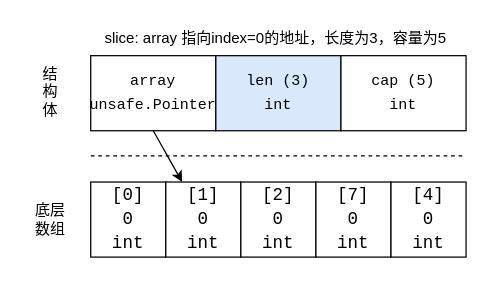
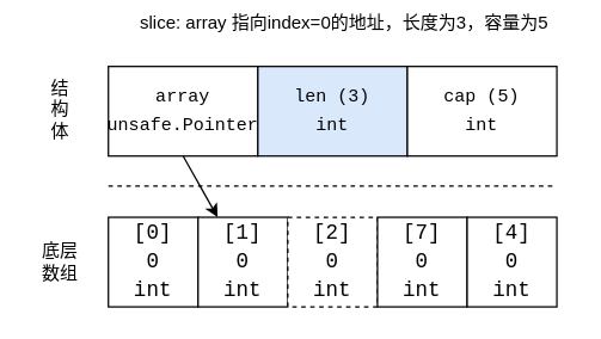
  <mxCell id="0" />
  <mxCell id="1" parent="0" />
  <mxCell id="2" value="&lt;div style=&quot;font-family: &amp;#34;consolas&amp;#34; , &amp;#34;courier new&amp;#34; , monospace ; line-height: 19px&quot;&gt;&lt;font style=&quot;font-size: 12px&quot;&gt;array unsafe.Pointer&lt;/font&gt;&lt;/div&gt;" style="rounded=0;whiteSpace=wrap;html=1;" vertex="1" parent="1"><mxGeometry x="72" y="44" width="100" height="60" as="geometry" /></mxCell>
  <mxCell id="3" value="&lt;div style=&quot;font-family: &amp;#34;consolas&amp;#34; , &amp;#34;courier new&amp;#34; , monospace ; line-height: 19px&quot;&gt;&lt;div style=&quot;font-family: &amp;#34;consolas&amp;#34; , &amp;#34;courier new&amp;#34; , monospace ; line-height: 19px&quot;&gt;len (3)&lt;/div&gt;&lt;div style=&quot;font-family: &amp;#34;consolas&amp;#34; , &amp;#34;courier new&amp;#34; , monospace ; line-height: 19px&quot;&gt;int&lt;/div&gt;&lt;/div&gt;" style="rounded=0;whiteSpace=wrap;html=1;fillColor=#dae8fc;" vertex="1" parent="1"><mxGeometry x="172" y="44" width="100" height="60" as="geometry" /></mxCell>
  <mxCell id="4" value="&lt;div style=&quot;font-family: &amp;#34;consolas&amp;#34; , &amp;#34;courier new&amp;#34; , monospace ; line-height: 19px&quot;&gt;&lt;div style=&quot;font-family: &amp;#34;consolas&amp;#34; , &amp;#34;courier new&amp;#34; , monospace ; line-height: 19px&quot;&gt;cap (5)&lt;/div&gt;&lt;div style=&quot;font-family: &amp;#34;consolas&amp;#34; , &amp;#34;courier new&amp;#34; , monospace ; line-height: 19px&quot;&gt;&lt;span&gt;int&lt;/span&gt;&lt;/div&gt;&lt;/div&gt;" style="rounded=0;whiteSpace=wrap;html=1;" vertex="1" parent="1"><mxGeometry x="272" y="44" width="100" height="60" as="geometry" /></mxCell>
  <mxCell id="5" value="&lt;div style=&quot;font-family: &amp;#34;consolas&amp;#34; , &amp;#34;courier new&amp;#34; , monospace ; font-size: 14px ; line-height: 19px&quot;&gt;[0]&lt;/div&gt;&lt;div style=&quot;font-family: &amp;#34;consolas&amp;#34; , &amp;#34;courier new&amp;#34; , monospace ; font-size: 14px ; line-height: 19px&quot;&gt;0&lt;/div&gt;&lt;div style=&quot;font-family: &amp;#34;consolas&amp;#34; , &amp;#34;courier new&amp;#34; , monospace ; font-size: 14px ; line-height: 19px&quot;&gt;int&lt;/div&gt;" style="rounded=0;whiteSpace=wrap;html=1;" vertex="1" parent="1"><mxGeometry x="72" y="145" width="60" height="60" as="geometry" /></mxCell>
  <mxCell id="6" value="&lt;div style=&quot;font-family: &amp;#34;consolas&amp;#34; , &amp;#34;courier new&amp;#34; , monospace ; font-size: 14px ; line-height: 19px&quot;&gt;[1]&lt;/div&gt;&lt;div style=&quot;font-family: &amp;#34;consolas&amp;#34; , &amp;#34;courier new&amp;#34; , monospace ; font-size: 14px ; line-height: 19px&quot;&gt;0&lt;/div&gt;&lt;div style=&quot;font-family: &amp;#34;consolas&amp;#34; , &amp;#34;courier new&amp;#34; , monospace ; font-size: 14px ; line-height: 19px&quot;&gt;int&lt;/div&gt;" style="rounded=0;whiteSpace=wrap;html=1;" vertex="1" parent="1"><mxGeometry x="132" y="145" width="60" height="60" as="geometry" /></mxCell>
- <mxCell id="7" value="&lt;div style=&quot;font-family: &amp;#34;consolas&amp;#34; , &amp;#34;courier new&amp;#34; , monospace ; font-size: 14px ; line-height: 19px&quot;&gt;[2]&lt;/div&gt;&lt;div style=&quot;font-family: &amp;#34;consolas&amp;#34; , &amp;#34;courier new&amp;#34; , monospace ; font-size: 14px ; line-height: 19px&quot;&gt;0&lt;/div&gt;&lt;div style=&quot;font-family: &amp;#34;consolas&amp;#34; , &amp;#34;courier new&amp;#34; , monospace ; font-size: 14px ; line-height: 19px&quot;&gt;int&lt;/div&gt;" style="rounded=0;whiteSpace=wrap;html=1;" vertex="1" parent="1"><mxGeometry x="192" y="145" width="60" height="60" as="geometry" /></mxCell>
+ <mxCell id="7" value="&lt;div style=&quot;font-family: &amp;#34;consolas&amp;#34; , &amp;#34;courier new&amp;#34; , monospace ; font-size: 14px ; line-height: 19px&quot;&gt;[2]&lt;/div&gt;&lt;div style=&quot;font-family: &amp;#34;consolas&amp;#34; , &amp;#34;courier new&amp;#34; , monospace ; font-size: 14px ; line-height: 19px&quot;&gt;0&lt;/div&gt;&lt;div style=&quot;font-family: &amp;#34;consolas&amp;#34; , &amp;#34;courier new&amp;#34; , monospace ; font-size: 14px ; line-height: 19px&quot;&gt;int&lt;/div&gt;" style="rounded=0;whiteSpace=wrap;html=1;dashed=1;" vertex="1" parent="1"><mxGeometry x="192" y="145" width="60" height="60" as="geometry" /></mxCell>
  <mxCell id="8" value="&lt;div style=&quot;font-family: &amp;#34;consolas&amp;#34; , &amp;#34;courier new&amp;#34; , monospace ; font-size: 14px ; line-height: 19px&quot;&gt;[7]&lt;/div&gt;&lt;div style=&quot;font-family: &amp;#34;consolas&amp;#34; , &amp;#34;courier new&amp;#34; , monospace ; font-size: 14px ; line-height: 19px&quot;&gt;0&lt;/div&gt;&lt;div style=&quot;font-family: &amp;#34;consolas&amp;#34; , &amp;#34;courier new&amp;#34; , monospace ; font-size: 14px ; line-height: 19px&quot;&gt;int&lt;/div&gt;" style="rounded=0;whiteSpace=wrap;html=1;" vertex="1" parent="1"><mxGeometry x="252" y="145" width="60" height="60" as="geometry" /></mxCell>
  <mxCell id="9" value="&lt;div style=&quot;font-family: &amp;#34;consolas&amp;#34; , &amp;#34;courier new&amp;#34; , monospace ; font-size: 14px ; line-height: 19px&quot;&gt;[4]&lt;/div&gt;&lt;div style=&quot;font-family: &amp;#34;consolas&amp;#34; , &amp;#34;courier new&amp;#34; , monospace ; font-size: 14px ; line-height: 19px&quot;&gt;0&lt;/div&gt;&lt;div style=&quot;font-family: &amp;#34;consolas&amp;#34; , &amp;#34;courier new&amp;#34; , monospace ; font-size: 14px ; line-height: 19px&quot;&gt;int&lt;/div&gt;" style="rounded=0;whiteSpace=wrap;html=1;" vertex="1" parent="1"><mxGeometry x="312" y="145" width="60" height="60" as="geometry" /></mxCell>
  <mxCell id="10" value="" style="endArrow=none;dashed=1;html=1;" edge="1" parent="1"><mxGeometry width="50" height="50" relative="1" as="geometry"><mxPoint x="72" y="124" as="sourcePoint" /><mxPoint x="372" y="124" as="targetPoint" /></mxGeometry></mxCell>
- <mxCell id="11" value="slice: array 指向index=0的地址，长度为3，容量为5" style="text;html=1;strokeColor=none;fillColor=none;align=center;verticalAlign=middle;whiteSpace=wrap;rounded=0;" vertex="1" parent="1"><mxGeometry x="60" y="20" width="320" height="20" as="geometry" /></mxCell>
+ <mxCell id="11" value="slice: array 指向index=0的地址，长度为3，容量为5" style="text;html=1;strokeColor=none;fillColor=none;align=center;verticalAlign=middle;whiteSpace=wrap;rounded=0;" vertex="1" parent="1"><mxGeometry x="70" y="5" width="320" height="20" as="geometry" /></mxCell>
  <mxCell id="12" value="" style="endArrow=classic;html=1;exitX=0.5;exitY=1;exitDx=0;exitDy=0;" edge="1" parent="1" source="2" target="6"><mxGeometry width="50" height="50" relative="1" as="geometry"><mxPoint x="512" y="283" as="sourcePoint" /><mxPoint x="102" y="143" as="targetPoint" /></mxGeometry></mxCell>
  <mxCell id="13" value="结&lt;br&gt;构&lt;br&gt;体" style="text;html=1;strokeColor=none;fillColor=none;align=center;verticalAlign=middle;whiteSpace=wrap;rounded=0;" vertex="1" parent="1"><mxGeometry x="20" y="43" width="40" height="60" as="geometry" /></mxCell>
  <mxCell id="14" value="底层&lt;br&gt;数组" style="text;html=1;strokeColor=none;fillColor=none;align=center;verticalAlign=middle;whiteSpace=wrap;rounded=0;" vertex="1" parent="1"><mxGeometry x="20" y="145" width="40" height="60" as="geometry" /></mxCell>
